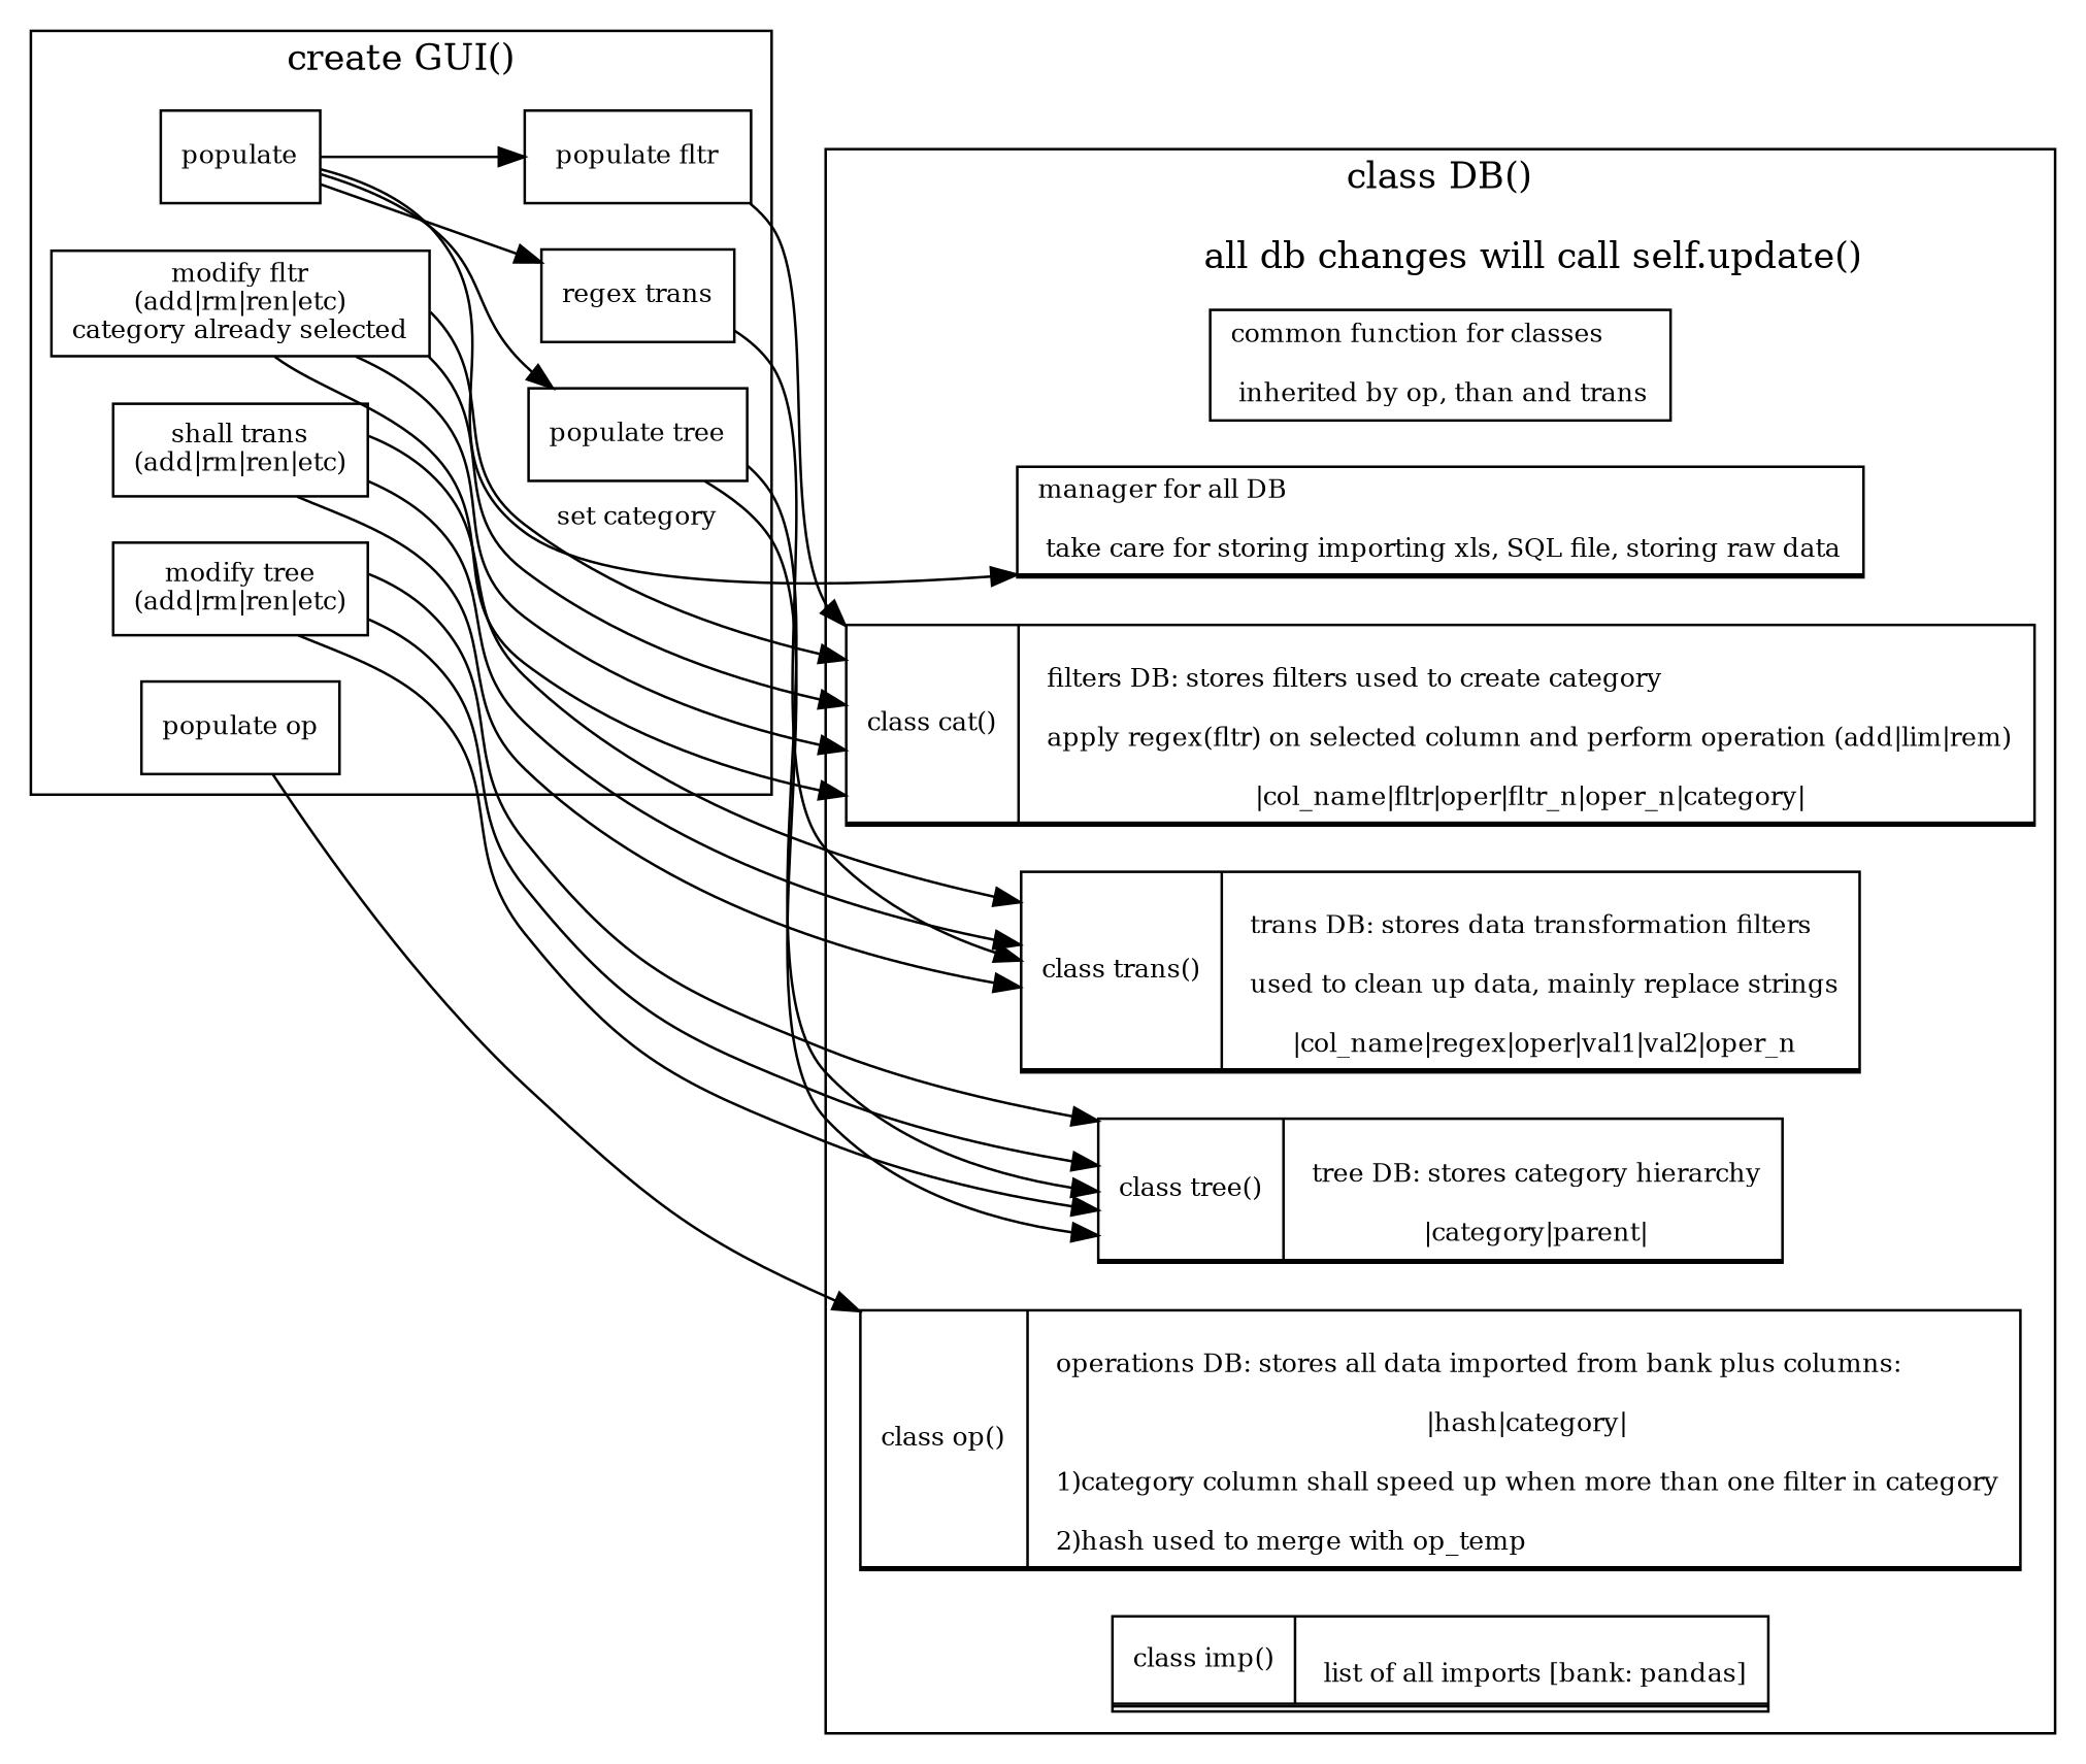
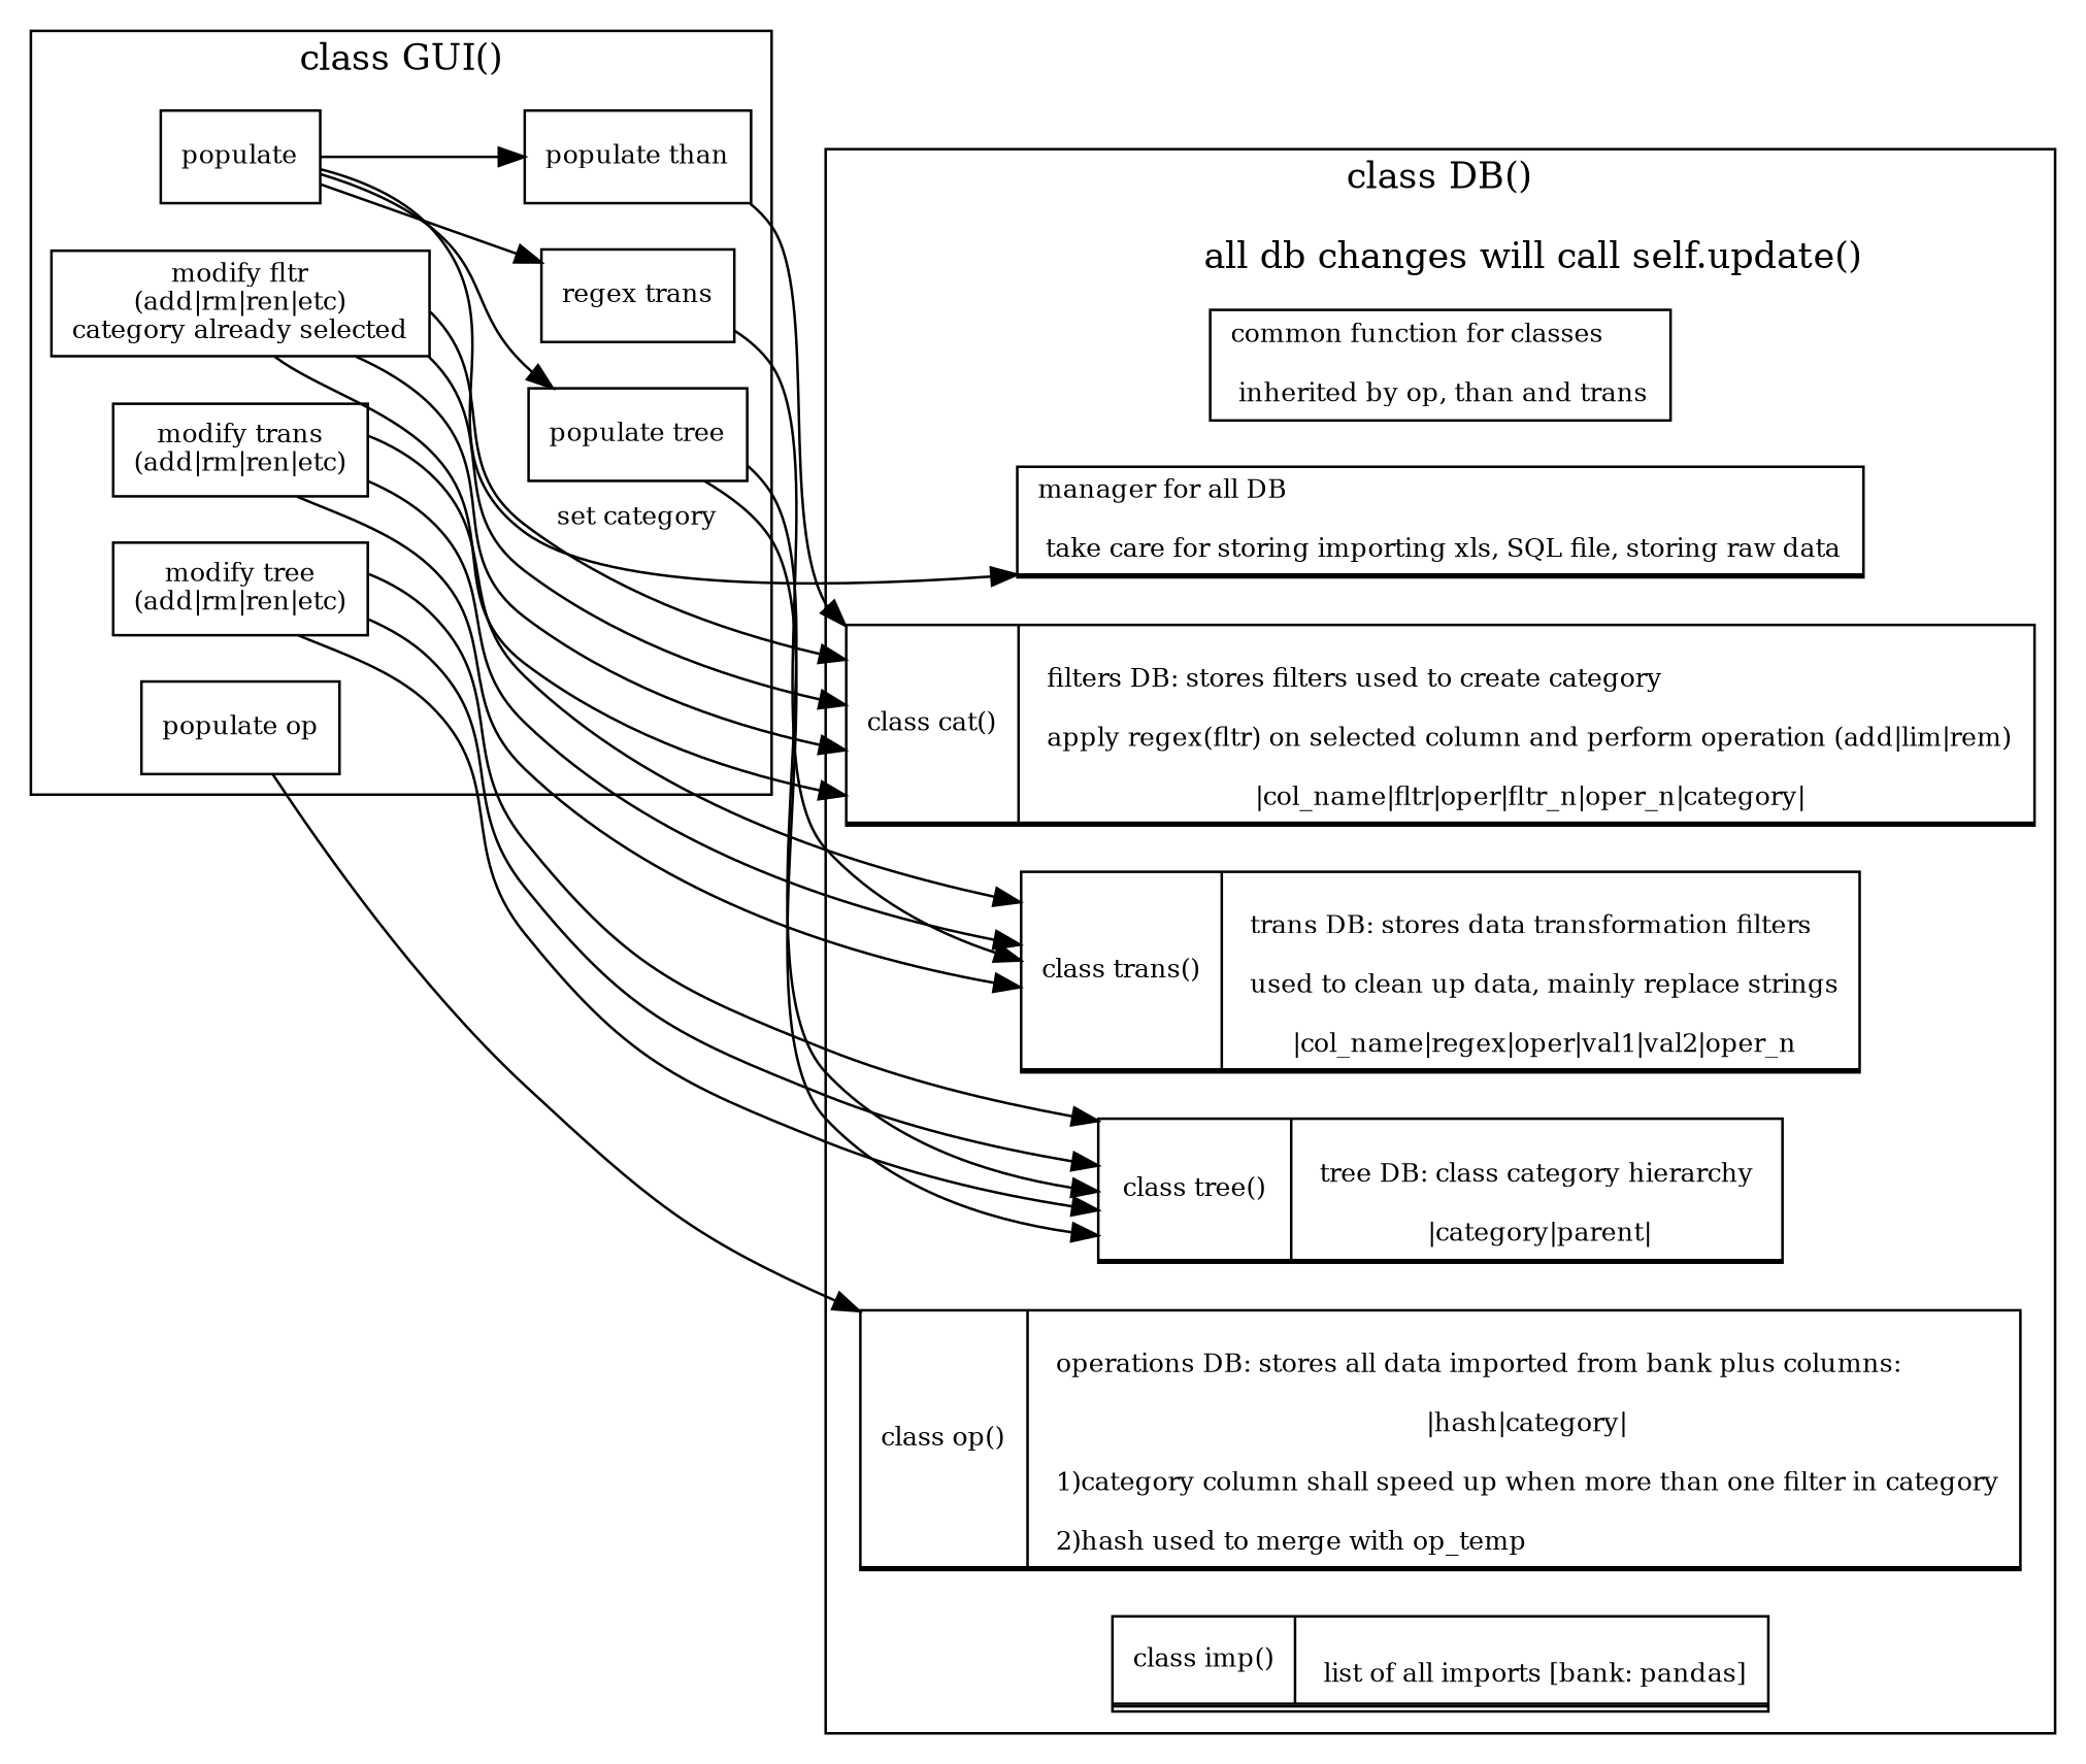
  digraph {
    rankdir=LR
    node [fontsize=10 shape=box]
    edge [fontsize=10]
    n1 [label="{common function for classes\l\n                    inherited by op, than and trans}" shape=record]
    n2 [label="{manager for all DB\l\n                    take care for storing importing xls, SQL file, storing raw data}|{{\n                    <cat>self.cat(category): set working category on all DB\l|\n                    <imp>self.imp_data(file, bank): import xls\l|\n                    <com>self.imp_commit(decision): commit import xls\l|\n                    <op>self.open_db(file): open SQLlite file\l|\n                    <wr>self.write_db(file): write SQLlite file\l|\n                    <con>self.connect(parent): massaging system\l|\n                    <upd>self.__update__(): synchronize all DB when any DB changed\l}}" shape=record]
    n3 [label="{class op()|\n                    operations DB: stores all data imported from bank plus columns: \l\n                    \|hash\|category\|\n\n                    1)category column shall speed up when more than one filter in category\l\n                    2)hash used to merge with op_temp\l}|{{\n                    <get>self.get(category): returns pandas db for category\l|\n                    <ins>self.ins(db): append date to self.op\l|\n                    <upd_cat>self.updateCat(fltr:list(dict)): update selected category or all\l|\n                    <upd_trans>self.updateTrans(trans:list(dict)): update transformation and all filters\l|\n                    <upd_rm>self.__rmCat__(category): rename given category to Grandpa\l\n                    }}" shape=record]
    n4 [label="{class cat()|\n                    filters DB: stores filters used to create category\l\n                    apply regex(fltr) on selected column and perform operation (add\|lim\|rem)\l\n                    \|col_name\|fltr\|oper\|fltr_n\|oper_n\|category\|\n}|{{\n                    <set>self.setCat(category): perform all functions on category only\l|\n                    <loc>self.__getitem__(): analog to pandas.loc\l|\n                    <add>self.add(\{column, fltr, oper, oper_n\}): add filter or replace at oper_n\l|\n                    <rm>self.rm(oper_n): remove filter from fltr_temp\l|\n                    <mov>self.mv(oper_n, new_oper_n): rearrange filters in fltr_temp\l|\n                    <ren>sef.ren(new_category): rename category\l|\n                    <upd>sef.update(trans:list(dict)): str.replace of filters\l|\n                    <oper>sef.opers(): return avialble operetions\l|\n                    <dic>sef.to_dict(): return all operationsas list(dic)\l\n                    }}" shape=record]
-   n5 [label="{class tree()\n|\n                    tree DB: stores category hierarchy\l\n                    \|category\|parent\|\n}|{{\n                    <child>self.child(cat): returns children of category\l|\n                    <par>self.parent(cat): returns parent of category\l|\n                    <add>self.add(cat, aprent): add category to parent\l|\n                    <ren>sef.ren(new_category): rename category\l|\n                    <mov>self.mov(cat, aprent): move category to parent\l|\n                    <rm>self.rm(cat): remove category\l\n                    }}" shape=record]
+   n5 [label="{class tree()\n|\n                    tree DB: class category hierarchy\l\n                    \|category\|parent\|\n}|{{\n                    <child>self.child(cat): returns children of category\l|\n                    <par>self.parent(cat): returns parent of category\l|\n                    <add>self.add(cat, aprent): add category to parent\l|\n                    <ren>sef.ren(new_category): rename category\l|\n                    <mov>self.mov(cat, aprent): move category to parent\l|\n                    <rm>self.rm(cat): remove category\l\n                    }}" shape=record]
    n6 [label="{class trans()\n|\n                    trans DB: stores data transformation filters\l\n                    used to clean up data, mainly replace strings\l\n                    \|col_name\|regex\|oper\|val1\|val2\|oper_n\n}|{{\n                    <loc>self.__getitem__(): analog to pandas.loc\l|\n                    <add>self.add(\{column, regex, oper, val1, val2, oper_n\}): add filter or replace at oper_n\l|\n                    <rm>self.rm(oper_n): remove filter from fltr_temp\l|\n                    <mov>self.mv(oper_n, new_oper_n): rearrange filters in fltr_temp\l|\n                    <oper>sef.opers(): return avialble operetions\l|\n                    <dic>sef.to_dict(): return all operationsas list(dic)\l\n                    }}" shape=record]
    n7 [label="{class imp()\n|\n                    list of all imports [bank: pandas]\l}|{{\n                    <ins>self.ins(bank, db)\l|\n                    <pop>self.pop(bank) -\> pandas\l\n                        }}" shape=record]
    n8 [label=populate]
    n9 [label="modify fltr\n(add\|rm\|ren\|etc)\ncategory already selected\n"]
-   n10 [label="shall trans\n(add\|rm\|ren\|etc)\n"]
+   n10 [label="modify trans\n(add\|rm\|ren\|etc)\n"]
    n11 [label="modify tree\n(add\|rm\|ren\|etc)\n"]
    n12 [label="populate op"]
-   n13 [label="populate fltr"]
+   n13 [label="populate than"]
    n14 [label="regex trans"]
    n15 [label="populate tree"]
    subgraph cluster_1 {
      label="class DB()\n\n                all db changes will call self.update()"
      subgraph sub_2 {
        label="class DB()\n\n                all db changes will call self.update()"
        rank=same
        n1
        n2
        n3
        n4
        n5
        n6
        n7
      }
    }
    subgraph cluster_3 {
-     label="create GUI()"
+     label="class GUI()"
      n12
      n13
      n14
      n15
      subgraph sub_4 {
        label="class GUI()"
        rank=same
        n8
        n9
        n10
        n11
      }
    }
    n8 -> n2 [headport=cat label="set category"]
    n8 -> n13
    n8 -> n14
    n8 -> n15
    n9 -> n4 [headport=add]
    n9 -> n4 [headport=rm]
    n9 -> n4 [headport=mov]
    n9 -> n4 [headport=ren]
    n10 -> n6 [headport=add]
    n10 -> n6 [headport=rm]
    n10 -> n6 [headport=mov]
    n11 -> n5 [headport=add]
    n11 -> n5 [headport=rm]
    n11 -> n5 [headport=ren]
    n12 -> n3 [headport=get]
    n13 -> n4 [headport=loc]
    n14 -> n6 [headport=loc]
    n15 -> n5 [headport=child]
    n15 -> n5 [headport=par]
  }
